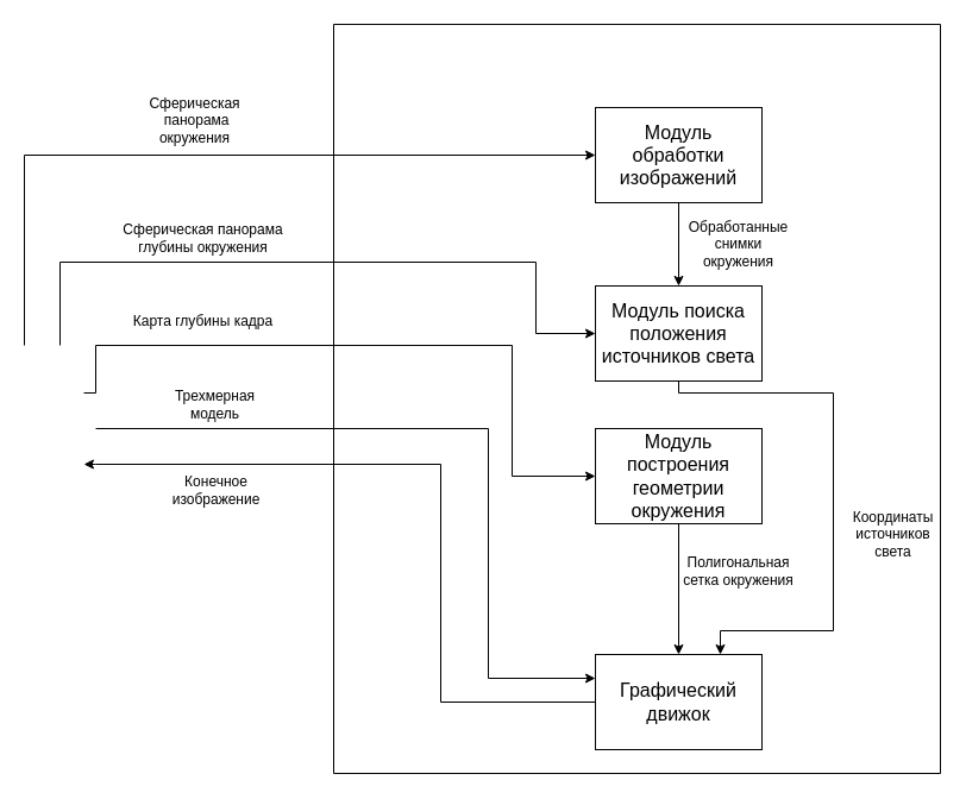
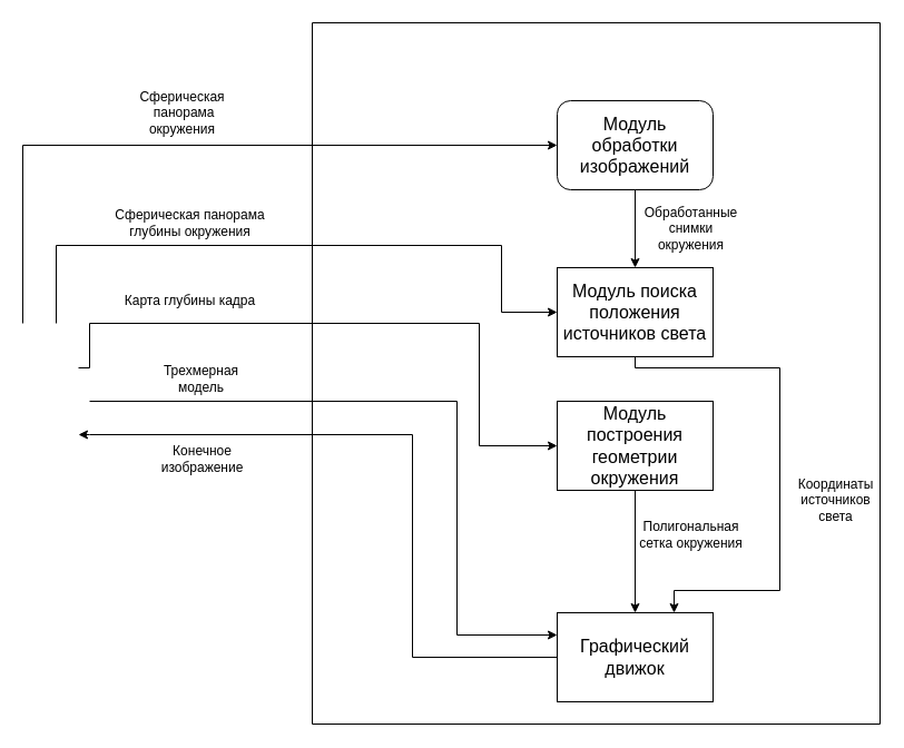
  <mxCell id="0" />
  <mxCell id="1" parent="0" />
  <mxCell id="2" style="edgeStyle=orthogonalEdgeStyle;rounded=0;orthogonalLoop=1;jettySize=auto;html=1;entryX=0;entryY=0.5;entryDx=0;entryDy=0;" parent="1" target="8" edge="1"><mxGeometry relative="1" as="geometry"><mxPoint x="20" y="290" as="sourcePoint" /><Array as="points"><mxPoint x="20" y="130" /></Array></mxGeometry></mxCell>
  <mxCell id="3" value="Сферическая&lt;br&gt;&amp;nbsp;панорама &lt;br&gt;окружения" style="edgeLabel;html=1;align=center;verticalAlign=middle;resizable=0;points=[];fontSize=12;" parent="2" vertex="1" connectable="0"><mxGeometry x="-0.154" y="2" relative="1" as="geometry"><mxPoint x="31" y="-28" as="offset" /></mxGeometry></mxCell>
  <mxCell id="4" value="Трехмерная&lt;br style=&quot;font-size: 12px;&quot;&gt;модель" style="edgeStyle=orthogonalEdgeStyle;rounded=0;orthogonalLoop=1;jettySize=auto;html=1;entryX=0;entryY=0.25;entryDx=0;entryDy=0;fontSize=12;" parent="1" target="14" edge="1"><mxGeometry x="-0.682" y="20" relative="1" as="geometry"><Array as="points"><mxPoint x="80" y="360" /><mxPoint x="410" y="360" /><mxPoint x="410" y="570" /></Array><mxPoint as="offset" /><mxPoint x="80" y="360" as="sourcePoint" /></mxGeometry></mxCell>
  <mxCell id="5" value="Сферическая панорама &lt;br&gt;глубины окружения" style="edgeStyle=orthogonalEdgeStyle;rounded=0;orthogonalLoop=1;jettySize=auto;html=1;entryX=0;entryY=0.5;entryDx=0;entryDy=0;fontSize=12;" parent="1" target="10" edge="1"><mxGeometry x="-0.345" y="20" relative="1" as="geometry"><Array as="points"><mxPoint x="50" y="220" /><mxPoint x="450" y="220" /><mxPoint x="450" y="280" /></Array><mxPoint as="offset" /><mxPoint x="50" y="290" as="sourcePoint" /></mxGeometry></mxCell>
  <mxCell id="6" value="&lt;font style=&quot;font-size: 12px;&quot;&gt;Карта глубины кадра&lt;/font&gt;" style="edgeStyle=orthogonalEdgeStyle;rounded=0;orthogonalLoop=1;jettySize=auto;html=1;entryX=0;entryY=0.5;entryDx=0;entryDy=0;" parent="1" target="12" edge="1"><mxGeometry x="-0.518" y="20" relative="1" as="geometry"><Array as="points"><mxPoint x="80" y="330" /><mxPoint x="80" y="290" /><mxPoint x="430" y="290" /><mxPoint x="430" y="400" /></Array><mxPoint x="70" y="330" as="sourcePoint" /><mxPoint as="offset" /></mxGeometry></mxCell>
  <mxCell id="7" value="Обработанные&lt;br style=&quot;font-size: 12px;&quot;&gt;снимки&lt;br style=&quot;font-size: 12px;&quot;&gt;окружения" style="edgeStyle=orthogonalEdgeStyle;rounded=0;orthogonalLoop=1;jettySize=auto;html=1;exitX=0.5;exitY=1;exitDx=0;exitDy=0;entryX=0.5;entryY=0;entryDx=0;entryDy=0;fontSize=12;" parent="1" source="8" target="10" edge="1"><mxGeometry y="50" relative="1" as="geometry"><mxPoint as="offset" /></mxGeometry></mxCell>
- <mxCell id="8" value="Модуль&lt;br&gt;обработки изображений" style="rounded=0;whiteSpace=wrap;html=1;fontSize=16;" parent="1" vertex="1"><mxGeometry x="500" y="90" width="140" height="80" as="geometry" /></mxCell>
+ <mxCell id="8" value="Модуль&lt;br&gt;обработки изображений" style="whiteSpace=wrap;html=1;fontSize=16;rounded=1;" parent="1" vertex="1"><mxGeometry x="500" y="90" width="140" height="80" as="geometry" /></mxCell>
  <mxCell id="9" value="Координаты&lt;br style=&quot;font-size: 12px;&quot;&gt;источников&lt;br&gt;света" style="edgeStyle=orthogonalEdgeStyle;rounded=0;orthogonalLoop=1;jettySize=auto;html=1;exitX=0.5;exitY=1;exitDx=0;exitDy=0;entryX=0.75;entryY=0;entryDx=0;entryDy=0;fontSize=12;" parent="1" source="10" target="14" edge="1"><mxGeometry x="0.137" y="50" relative="1" as="geometry"><Array as="points"><mxPoint x="570" y="330" /><mxPoint x="700" y="330" /><mxPoint x="700" y="530" /><mxPoint x="605" y="530" /></Array><mxPoint as="offset" /></mxGeometry></mxCell>
  <mxCell id="10" value="Модуль поиска положения источников света" style="rounded=0;whiteSpace=wrap;html=1;fontSize=16;" parent="1" vertex="1"><mxGeometry x="500" y="240" width="140" height="80" as="geometry" /></mxCell>
  <mxCell id="11" value="Полигональная&lt;br&gt;сетка окружения" style="edgeStyle=orthogonalEdgeStyle;rounded=0;orthogonalLoop=1;jettySize=auto;html=1;exitX=0.5;exitY=1;exitDx=0;exitDy=0;fontSize=12;" parent="1" source="12" target="14" edge="1"><mxGeometry x="-0.273" y="50" relative="1" as="geometry"><mxPoint as="offset" /></mxGeometry></mxCell>
  <mxCell id="12" value="Модуль построения геометрии окружения" style="rounded=0;whiteSpace=wrap;html=1;fontSize=16;" parent="1" vertex="1"><mxGeometry x="500" y="360" width="140" height="80" as="geometry" /></mxCell>
  <mxCell id="13" value="Конечное&lt;br style=&quot;font-size: 12px;&quot;&gt;изображение" style="edgeStyle=orthogonalEdgeStyle;rounded=0;orthogonalLoop=1;jettySize=auto;html=1;exitX=0;exitY=0.5;exitDx=0;exitDy=0;fontSize=12;" parent="1" source="14" edge="1"><mxGeometry x="0.648" y="22" relative="1" as="geometry"><Array as="points"><mxPoint x="370" y="590" /><mxPoint x="370" y="390" /><mxPoint x="80" y="390" /></Array><mxPoint as="offset" /><mxPoint x="70" y="390" as="targetPoint" /></mxGeometry></mxCell>
  <mxCell id="14" value="Графический&lt;br style=&quot;font-size: 16px;&quot;&gt;движок" style="rounded=0;whiteSpace=wrap;html=1;fontSize=16;" parent="1" vertex="1"><mxGeometry x="500" y="550" width="140" height="80" as="geometry" /></mxCell>
  <mxCell id="15" value="" style="swimlane;startSize=0;" vertex="1" parent="1"><mxGeometry x="280" y="20" width="510" height="630" as="geometry" /></mxCell>
